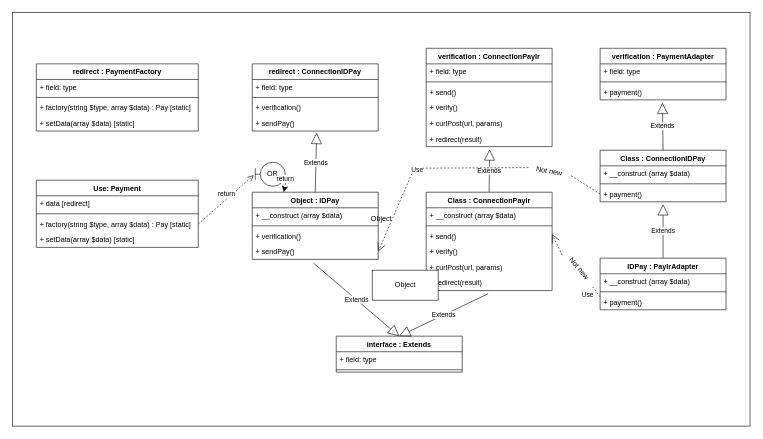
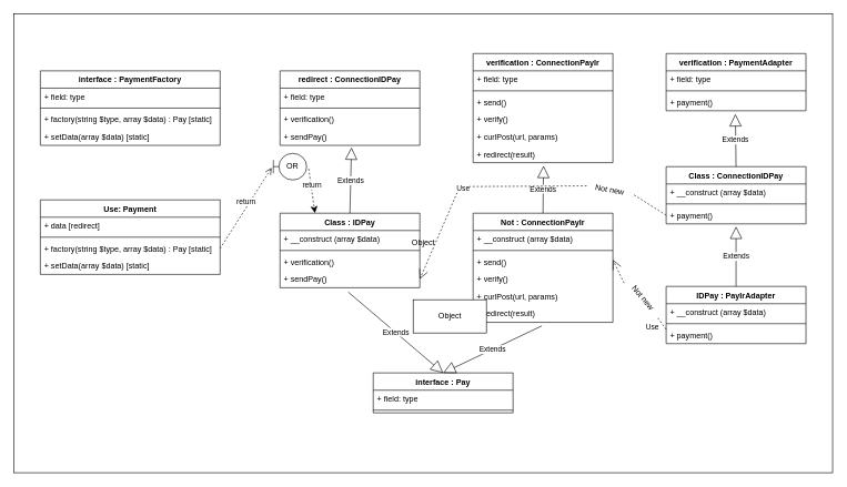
  <mxCell id="0" />
  <mxCell id="1" parent="0" />
  <mxCell id="2" value="Object" style="html=1;" vertex="1" parent="1"><mxGeometry x="20" y="20" width="1230" height="690" as="geometry" /></mxCell>
  <mxCell id="3" value="redirect : ConnectionIDPay" style="swimlane;fontStyle=1;align=center;verticalAlign=top;childLayout=stackLayout;horizontal=1;startSize=26;horizontalStack=0;resizeParent=1;resizeParentMax=0;resizeLast=0;collapsible=1;marginBottom=0;" vertex="1" parent="1"><mxGeometry x="420" y="106" width="210" height="112" as="geometry" /></mxCell>
  <mxCell id="4" value="+ field: type" style="text;strokeColor=none;fillColor=none;align=left;verticalAlign=top;spacingLeft=4;spacingRight=4;overflow=hidden;rotatable=0;points=[[0,0.5],[1,0.5]];portConstraint=eastwest;" vertex="1" parent="3"><mxGeometry y="26" width="210" height="26" as="geometry" /></mxCell>
  <mxCell id="5" value="" style="line;strokeWidth=1;fillColor=none;align=left;verticalAlign=middle;spacingTop=-1;spacingLeft=3;spacingRight=3;rotatable=0;labelPosition=right;points=[];portConstraint=eastwest;strokeColor=inherit;" vertex="1" parent="3"><mxGeometry y="52" width="210" height="8" as="geometry" /></mxCell>
  <mxCell id="6" value="+ verification()" style="text;strokeColor=none;fillColor=none;align=left;verticalAlign=top;spacingLeft=4;spacingRight=4;overflow=hidden;rotatable=0;points=[[0,0.5],[1,0.5]];portConstraint=eastwest;" vertex="1" parent="3"><mxGeometry y="60" width="210" height="26" as="geometry" /></mxCell>
  <mxCell id="7" value="+ sendPay()" style="text;strokeColor=none;fillColor=none;align=left;verticalAlign=top;spacingLeft=4;spacingRight=4;overflow=hidden;rotatable=0;points=[[0,0.5],[1,0.5]];portConstraint=eastwest;" vertex="1" parent="3"><mxGeometry y="86" width="210" height="26" as="geometry" /></mxCell>
  <mxCell id="8" value="verification : ConnectionPayIr" style="swimlane;fontStyle=1;align=center;verticalAlign=top;childLayout=stackLayout;horizontal=1;startSize=26;horizontalStack=0;resizeParent=1;resizeParentMax=0;resizeLast=0;collapsible=1;marginBottom=0;" vertex="1" parent="1"><mxGeometry x="710" y="80" width="210" height="164" as="geometry" /></mxCell>
  <mxCell id="9" value="+ field: type" style="text;strokeColor=none;fillColor=none;align=left;verticalAlign=top;spacingLeft=4;spacingRight=4;overflow=hidden;rotatable=0;points=[[0,0.5],[1,0.5]];portConstraint=eastwest;" vertex="1" parent="8"><mxGeometry y="26" width="210" height="26" as="geometry" /></mxCell>
  <mxCell id="10" value="" style="line;strokeWidth=1;fillColor=none;align=left;verticalAlign=middle;spacingTop=-1;spacingLeft=3;spacingRight=3;rotatable=0;labelPosition=right;points=[];portConstraint=eastwest;strokeColor=inherit;" vertex="1" parent="8"><mxGeometry y="52" width="210" height="8" as="geometry" /></mxCell>
  <mxCell id="11" value="+ send()" style="text;strokeColor=none;fillColor=none;align=left;verticalAlign=top;spacingLeft=4;spacingRight=4;overflow=hidden;rotatable=0;points=[[0,0.5],[1,0.5]];portConstraint=eastwest;" vertex="1" parent="8"><mxGeometry y="60" width="210" height="26" as="geometry" /></mxCell>
  <mxCell id="12" value="+ verify()" style="text;strokeColor=none;fillColor=none;align=left;verticalAlign=top;spacingLeft=4;spacingRight=4;overflow=hidden;rotatable=0;points=[[0,0.5],[1,0.5]];portConstraint=eastwest;" vertex="1" parent="8"><mxGeometry y="86" width="210" height="26" as="geometry" /></mxCell>
  <mxCell id="13" value="+ curlPost(url, params)" style="text;strokeColor=none;fillColor=none;align=left;verticalAlign=top;spacingLeft=4;spacingRight=4;overflow=hidden;rotatable=0;points=[[0,0.5],[1,0.5]];portConstraint=eastwest;" vertex="1" parent="8"><mxGeometry y="112" width="210" height="26" as="geometry" /></mxCell>
  <mxCell id="14" value="+ redirect(result)" style="text;strokeColor=none;fillColor=none;align=left;verticalAlign=top;spacingLeft=4;spacingRight=4;overflow=hidden;rotatable=0;points=[[0,0.5],[1,0.5]];portConstraint=eastwest;" vertex="1" parent="8"><mxGeometry y="138" width="210" height="26" as="geometry" /></mxCell>
- <mxCell id="15" value="Object : IDPay" style="swimlane;fontStyle=1;align=center;verticalAlign=top;childLayout=stackLayout;horizontal=1;startSize=26;horizontalStack=0;resizeParent=1;resizeParentMax=0;resizeLast=0;collapsible=1;marginBottom=0;" vertex="1" parent="1"><mxGeometry x="420" y="320" width="210" height="112" as="geometry" /></mxCell>
+ <mxCell id="15" value="Class : IDPay" style="swimlane;fontStyle=1;align=center;verticalAlign=top;childLayout=stackLayout;horizontal=1;startSize=26;horizontalStack=0;resizeParent=1;resizeParentMax=0;resizeLast=0;collapsible=1;marginBottom=0;" vertex="1" parent="1"><mxGeometry x="420" y="320" width="210" height="112" as="geometry" /></mxCell>
  <mxCell id="16" value="+ __construct (array $data)" style="text;strokeColor=none;fillColor=none;align=left;verticalAlign=top;spacingLeft=4;spacingRight=4;overflow=hidden;rotatable=0;points=[[0,0.5],[1,0.5]];portConstraint=eastwest;" vertex="1" parent="15"><mxGeometry y="26" width="210" height="26" as="geometry" /></mxCell>
  <mxCell id="17" value="" style="line;strokeWidth=1;fillColor=none;align=left;verticalAlign=middle;spacingTop=-1;spacingLeft=3;spacingRight=3;rotatable=0;labelPosition=right;points=[];portConstraint=eastwest;strokeColor=inherit;" vertex="1" parent="15"><mxGeometry y="52" width="210" height="8" as="geometry" /></mxCell>
  <mxCell id="18" value="+ verification()" style="text;strokeColor=none;fillColor=none;align=left;verticalAlign=top;spacingLeft=4;spacingRight=4;overflow=hidden;rotatable=0;points=[[0,0.5],[1,0.5]];portConstraint=eastwest;" vertex="1" parent="15"><mxGeometry y="60" width="210" height="26" as="geometry" /></mxCell>
  <mxCell id="19" value="+ sendPay()" style="text;strokeColor=none;fillColor=none;align=left;verticalAlign=top;spacingLeft=4;spacingRight=4;overflow=hidden;rotatable=0;points=[[0,0.5],[1,0.5]];portConstraint=eastwest;" vertex="1" parent="15"><mxGeometry y="86" width="210" height="26" as="geometry" /></mxCell>
- <mxCell id="20" value="Class : ConnectionPayIr" style="swimlane;fontStyle=1;align=center;verticalAlign=top;childLayout=stackLayout;horizontal=1;startSize=26;horizontalStack=0;resizeParent=1;resizeParentMax=0;resizeLast=0;collapsible=1;marginBottom=0;" vertex="1" parent="1"><mxGeometry x="710" y="320" width="210" height="164" as="geometry" /></mxCell>
+ <mxCell id="20" value="Not : ConnectionPayIr" style="swimlane;fontStyle=1;align=center;verticalAlign=top;childLayout=stackLayout;horizontal=1;startSize=26;horizontalStack=0;resizeParent=1;resizeParentMax=0;resizeLast=0;collapsible=1;marginBottom=0;" vertex="1" parent="1"><mxGeometry x="710" y="320" width="210" height="164" as="geometry" /></mxCell>
  <mxCell id="21" value="+ __construct (array $data)" style="text;strokeColor=none;fillColor=none;align=left;verticalAlign=top;spacingLeft=4;spacingRight=4;overflow=hidden;rotatable=0;points=[[0,0.5],[1,0.5]];portConstraint=eastwest;" vertex="1" parent="20"><mxGeometry y="26" width="210" height="26" as="geometry" /></mxCell>
  <mxCell id="22" value="" style="line;strokeWidth=1;fillColor=none;align=left;verticalAlign=middle;spacingTop=-1;spacingLeft=3;spacingRight=3;rotatable=0;labelPosition=right;points=[];portConstraint=eastwest;strokeColor=inherit;" vertex="1" parent="20"><mxGeometry y="52" width="210" height="8" as="geometry" /></mxCell>
  <mxCell id="23" value="+ send()" style="text;strokeColor=none;fillColor=none;align=left;verticalAlign=top;spacingLeft=4;spacingRight=4;overflow=hidden;rotatable=0;points=[[0,0.5],[1,0.5]];portConstraint=eastwest;" vertex="1" parent="20"><mxGeometry y="60" width="210" height="26" as="geometry" /></mxCell>
  <mxCell id="24" value="+ verify()" style="text;strokeColor=none;fillColor=none;align=left;verticalAlign=top;spacingLeft=4;spacingRight=4;overflow=hidden;rotatable=0;points=[[0,0.5],[1,0.5]];portConstraint=eastwest;" vertex="1" parent="20"><mxGeometry y="86" width="210" height="26" as="geometry" /></mxCell>
  <mxCell id="25" value="+ curlPost(url, params)" style="text;strokeColor=none;fillColor=none;align=left;verticalAlign=top;spacingLeft=4;spacingRight=4;overflow=hidden;rotatable=0;points=[[0,0.5],[1,0.5]];portConstraint=eastwest;" vertex="1" parent="20"><mxGeometry y="112" width="210" height="26" as="geometry" /></mxCell>
  <mxCell id="26" value="+ redirect(result)" style="text;strokeColor=none;fillColor=none;align=left;verticalAlign=top;spacingLeft=4;spacingRight=4;overflow=hidden;rotatable=0;points=[[0,0.5],[1,0.5]];portConstraint=eastwest;" vertex="1" parent="20"><mxGeometry y="138" width="210" height="26" as="geometry" /></mxCell>
  <mxCell id="27" value="Extends" style="endArrow=block;endSize=16;endFill=0;html=1;exitX=0.5;exitY=0;exitDx=0;exitDy=0;entryX=0.511;entryY=1.117;entryDx=0;entryDy=0;entryPerimeter=0;" edge="1" parent="1" source="15" target="7"><mxGeometry width="160" relative="1" as="geometry"><mxPoint x="630" y="290" as="sourcePoint" /><mxPoint x="790" y="290" as="targetPoint" /></mxGeometry></mxCell>
  <mxCell id="28" value="Extends" style="endArrow=block;endSize=16;endFill=0;html=1;exitX=0.5;exitY=0;exitDx=0;exitDy=0;entryX=0.504;entryY=1.175;entryDx=0;entryDy=0;entryPerimeter=0;" edge="1" parent="1" source="20" target="14"><mxGeometry width="160" relative="1" as="geometry"><mxPoint x="630" y="290" as="sourcePoint" /><mxPoint x="790" y="290" as="targetPoint" /></mxGeometry></mxCell>
- <mxCell id="29" value="interface : Extends" style="swimlane;fontStyle=1;align=center;verticalAlign=top;childLayout=stackLayout;horizontal=1;startSize=26;horizontalStack=0;resizeParent=1;resizeParentMax=0;resizeLast=0;collapsible=1;marginBottom=0;" vertex="1" parent="1"><mxGeometry x="560" y="560" width="210" height="60" as="geometry" /></mxCell>
+ <mxCell id="29" value="interface : Pay" style="swimlane;fontStyle=1;align=center;verticalAlign=top;childLayout=stackLayout;horizontal=1;startSize=26;horizontalStack=0;resizeParent=1;resizeParentMax=0;resizeLast=0;collapsible=1;marginBottom=0;" vertex="1" parent="1"><mxGeometry x="560" y="560" width="210" height="60" as="geometry" /></mxCell>
  <mxCell id="30" value="+ field: type" style="text;strokeColor=none;fillColor=none;align=left;verticalAlign=top;spacingLeft=4;spacingRight=4;overflow=hidden;rotatable=0;points=[[0,0.5],[1,0.5]];portConstraint=eastwest;" vertex="1" parent="29"><mxGeometry y="26" width="210" height="26" as="geometry" /></mxCell>
  <mxCell id="31" value="" style="line;strokeWidth=1;fillColor=none;align=left;verticalAlign=middle;spacingTop=-1;spacingLeft=3;spacingRight=3;rotatable=0;labelPosition=right;points=[];portConstraint=eastwest;strokeColor=inherit;" vertex="1" parent="29"><mxGeometry y="52" width="210" height="8" as="geometry" /></mxCell>
  <mxCell id="32" value="Extends" style="endArrow=block;endSize=16;endFill=0;html=1;exitX=0.487;exitY=1.244;exitDx=0;exitDy=0;exitPerimeter=0;entryX=0.5;entryY=0;entryDx=0;entryDy=0;" edge="1" parent="1" source="19" target="29"><mxGeometry width="160" relative="1" as="geometry"><mxPoint x="630" y="110" as="sourcePoint" /><mxPoint x="660" y="560" as="targetPoint" /></mxGeometry></mxCell>
  <mxCell id="33" value="Extends" style="endArrow=block;endSize=16;endFill=0;html=1;exitX=0.492;exitY=1.203;exitDx=0;exitDy=0;exitPerimeter=0;entryX=0.5;entryY=0;entryDx=0;entryDy=0;" edge="1" parent="1" source="26" target="29"><mxGeometry width="160" relative="1" as="geometry"><mxPoint x="630" y="110" as="sourcePoint" /><mxPoint x="665" y="550" as="targetPoint" /></mxGeometry></mxCell>
  <mxCell id="34" value="verification : PaymentAdapter" style="swimlane;fontStyle=1;align=center;verticalAlign=top;childLayout=stackLayout;horizontal=1;startSize=26;horizontalStack=0;resizeParent=1;resizeParentMax=0;resizeLast=0;collapsible=1;marginBottom=0;" vertex="1" parent="1"><mxGeometry x="1000" y="80" width="210" height="86" as="geometry" /></mxCell>
  <mxCell id="35" value="+ field: type" style="text;strokeColor=none;fillColor=none;align=left;verticalAlign=top;spacingLeft=4;spacingRight=4;overflow=hidden;rotatable=0;points=[[0,0.5],[1,0.5]];portConstraint=eastwest;" vertex="1" parent="34"><mxGeometry y="26" width="210" height="26" as="geometry" /></mxCell>
  <mxCell id="36" value="" style="line;strokeWidth=1;fillColor=none;align=left;verticalAlign=middle;spacingTop=-1;spacingLeft=3;spacingRight=3;rotatable=0;labelPosition=right;points=[];portConstraint=eastwest;strokeColor=inherit;" vertex="1" parent="34"><mxGeometry y="52" width="210" height="8" as="geometry" /></mxCell>
  <mxCell id="37" value="+ payment()" style="text;strokeColor=none;fillColor=none;align=left;verticalAlign=top;spacingLeft=4;spacingRight=4;overflow=hidden;rotatable=0;points=[[0,0.5],[1,0.5]];portConstraint=eastwest;" vertex="1" parent="34"><mxGeometry y="60" width="210" height="26" as="geometry" /></mxCell>
  <mxCell id="38" value="Class : ConnectionIDPay" style="swimlane;fontStyle=1;align=center;verticalAlign=top;childLayout=stackLayout;horizontal=1;startSize=26;horizontalStack=0;resizeParent=1;resizeParentMax=0;resizeLast=0;collapsible=1;marginBottom=0;" vertex="1" parent="1"><mxGeometry x="1000" y="250" width="210" height="86" as="geometry" /></mxCell>
  <mxCell id="39" value="+ __construct (array $data)" style="text;strokeColor=none;fillColor=none;align=left;verticalAlign=top;spacingLeft=4;spacingRight=4;overflow=hidden;rotatable=0;points=[[0,0.5],[1,0.5]];portConstraint=eastwest;" vertex="1" parent="38"><mxGeometry y="26" width="210" height="26" as="geometry" /></mxCell>
  <mxCell id="40" value="" style="line;strokeWidth=1;fillColor=none;align=left;verticalAlign=middle;spacingTop=-1;spacingLeft=3;spacingRight=3;rotatable=0;labelPosition=right;points=[];portConstraint=eastwest;strokeColor=inherit;" vertex="1" parent="38"><mxGeometry y="52" width="210" height="8" as="geometry" /></mxCell>
  <mxCell id="41" value="+ payment()" style="text;strokeColor=none;fillColor=none;align=left;verticalAlign=top;spacingLeft=4;spacingRight=4;overflow=hidden;rotatable=0;points=[[0,0.5],[1,0.5]];portConstraint=eastwest;" vertex="1" parent="38"><mxGeometry y="60" width="210" height="26" as="geometry" /></mxCell>
  <mxCell id="42" value="IDPay : PayIrAdapter" style="swimlane;fontStyle=1;align=center;verticalAlign=top;childLayout=stackLayout;horizontal=1;startSize=26;horizontalStack=0;resizeParent=1;resizeParentMax=0;resizeLast=0;collapsible=1;marginBottom=0;" vertex="1" parent="1"><mxGeometry x="1000" y="430" width="210" height="86" as="geometry" /></mxCell>
  <mxCell id="43" value="+ __construct (array $data)" style="text;strokeColor=none;fillColor=none;align=left;verticalAlign=top;spacingLeft=4;spacingRight=4;overflow=hidden;rotatable=0;points=[[0,0.5],[1,0.5]];portConstraint=eastwest;" vertex="1" parent="42"><mxGeometry y="26" width="210" height="26" as="geometry" /></mxCell>
  <mxCell id="44" value="" style="line;strokeWidth=1;fillColor=none;align=left;verticalAlign=middle;spacingTop=-1;spacingLeft=3;spacingRight=3;rotatable=0;labelPosition=right;points=[];portConstraint=eastwest;strokeColor=inherit;" vertex="1" parent="42"><mxGeometry y="52" width="210" height="8" as="geometry" /></mxCell>
  <mxCell id="45" value="+ payment()" style="text;strokeColor=none;fillColor=none;align=left;verticalAlign=top;spacingLeft=4;spacingRight=4;overflow=hidden;rotatable=0;points=[[0,0.5],[1,0.5]];portConstraint=eastwest;" vertex="1" parent="42"><mxGeometry y="60" width="210" height="26" as="geometry" /></mxCell>
  <mxCell id="46" value="Extends" style="endArrow=block;endSize=16;endFill=0;html=1;exitX=0.5;exitY=0;exitDx=0;exitDy=0;entryX=0.495;entryY=1.188;entryDx=0;entryDy=0;entryPerimeter=0;" edge="1" parent="1" source="38" target="37"><mxGeometry width="160" relative="1" as="geometry"><mxPoint x="940" y="350" as="sourcePoint" /><mxPoint x="1100" y="350" as="targetPoint" /></mxGeometry></mxCell>
  <mxCell id="47" value="Extends" style="endArrow=block;endSize=16;endFill=0;html=1;exitX=0.5;exitY=0;exitDx=0;exitDy=0;" edge="1" parent="1" source="42"><mxGeometry width="160" relative="1" as="geometry"><mxPoint x="1115" y="260" as="sourcePoint" /><mxPoint x="1105" y="340" as="targetPoint" /></mxGeometry></mxCell>
  <mxCell id="48" value="Use" style="endArrow=open;endSize=12;dashed=1;html=1;exitX=0;exitY=0.75;exitDx=0;exitDy=0;startArrow=none;" edge="1" parent="1" source="51"><mxGeometry x="-1" y="93" width="160" relative="1" as="geometry"><mxPoint x="760" y="390" as="sourcePoint" /><mxPoint x="920" y="390" as="targetPoint" /><mxPoint x="126" y="27" as="offset" /></mxGeometry></mxCell>
  <mxCell id="49" value="Use" style="endArrow=open;endSize=12;dashed=1;html=1;exitX=0;exitY=0.5;exitDx=0;exitDy=0;entryX=1;entryY=0.5;entryDx=0;entryDy=0;startArrow=none;" edge="1" parent="1" source="53" target="19"><mxGeometry x="0.086" y="2" width="160" relative="1" as="geometry"><mxPoint x="810" y="380" as="sourcePoint" /><mxPoint x="970" y="380" as="targetPoint" /><Array as="points"><mxPoint x="690" y="280" /></Array><mxPoint as="offset" /></mxGeometry></mxCell>
  <mxCell id="50" value="" style="endArrow=none;endSize=12;dashed=1;html=1;exitX=0;exitY=0.75;exitDx=0;exitDy=0;" edge="1" parent="1" source="42" target="51"><mxGeometry width="160" relative="1" as="geometry"><mxPoint x="1000" y="494.5" as="sourcePoint" /><mxPoint x="920" y="390" as="targetPoint" /></mxGeometry></mxCell>
  <mxCell id="51" value="Not new" style="text;html=1;align=center;verticalAlign=middle;resizable=0;points=[];autosize=1;strokeColor=none;fillColor=none;rotation=50;" vertex="1" parent="1"><mxGeometry x="930" y="432" width="70" height="30" as="geometry" /></mxCell>
  <mxCell id="52" value="" style="endArrow=none;endSize=12;dashed=1;html=1;exitX=0;exitY=0.5;exitDx=0;exitDy=0;entryX=1;entryY=0.5;entryDx=0;entryDy=0;" edge="1" parent="1" source="41" target="53"><mxGeometry x="0.086" y="2" width="160" relative="1" as="geometry"><mxPoint x="1000" y="323" as="sourcePoint" /><mxPoint x="630" y="419" as="targetPoint" /><Array as="points" /><mxPoint as="offset" /></mxGeometry></mxCell>
  <mxCell id="53" value="Not new" style="text;html=1;align=center;verticalAlign=middle;resizable=0;points=[];autosize=1;strokeColor=none;fillColor=none;rotation=10;" vertex="1" parent="1"><mxGeometry x="880" y="270" width="70" height="30" as="geometry" /></mxCell>
- <mxCell id="54" value="redirect : PaymentFactory" style="swimlane;fontStyle=1;align=center;verticalAlign=top;childLayout=stackLayout;horizontal=1;startSize=26;horizontalStack=0;resizeParent=1;resizeParentMax=0;resizeLast=0;collapsible=1;marginBottom=0;" vertex="1" parent="1"><mxGeometry x="60" y="106" width="270" height="112" as="geometry" /></mxCell>
+ <mxCell id="54" value="interface : PaymentFactory" style="swimlane;fontStyle=1;align=center;verticalAlign=top;childLayout=stackLayout;horizontal=1;startSize=26;horizontalStack=0;resizeParent=1;resizeParentMax=0;resizeLast=0;collapsible=1;marginBottom=0;" vertex="1" parent="1"><mxGeometry x="60" y="106" width="270" height="112" as="geometry" /></mxCell>
  <mxCell id="55" value="+ field: type" style="text;strokeColor=none;fillColor=none;align=left;verticalAlign=top;spacingLeft=4;spacingRight=4;overflow=hidden;rotatable=0;points=[[0,0.5],[1,0.5]];portConstraint=eastwest;" vertex="1" parent="54"><mxGeometry y="26" width="270" height="26" as="geometry" /></mxCell>
  <mxCell id="56" value="" style="line;strokeWidth=1;fillColor=none;align=left;verticalAlign=middle;spacingTop=-1;spacingLeft=3;spacingRight=3;rotatable=0;labelPosition=right;points=[];portConstraint=eastwest;strokeColor=inherit;" vertex="1" parent="54"><mxGeometry y="52" width="270" height="8" as="geometry" /></mxCell>
  <mxCell id="57" value="+ factory(string $type, array $data) : Pay [static]" style="text;strokeColor=none;fillColor=none;align=left;verticalAlign=top;spacingLeft=4;spacingRight=4;overflow=hidden;rotatable=0;points=[[0,0.5],[1,0.5]];portConstraint=eastwest;" vertex="1" parent="54"><mxGeometry y="60" width="270" height="26" as="geometry" /></mxCell>
  <mxCell id="58" value="+ setData(array $data) [static]" style="text;strokeColor=none;fillColor=none;align=left;verticalAlign=top;spacingLeft=4;spacingRight=4;overflow=hidden;rotatable=0;points=[[0,0.5],[1,0.5]];portConstraint=eastwest;" vertex="1" parent="54"><mxGeometry y="86" width="270" height="26" as="geometry" /></mxCell>
  <mxCell id="59" value="Use: Payment" style="swimlane;fontStyle=1;align=center;verticalAlign=top;childLayout=stackLayout;horizontal=1;startSize=26;horizontalStack=0;resizeParent=1;resizeParentMax=0;resizeLast=0;collapsible=1;marginBottom=0;" vertex="1" parent="1"><mxGeometry x="60" y="300" width="270" height="112" as="geometry" /></mxCell>
  <mxCell id="60" value="+ data [redirect]" style="text;strokeColor=none;fillColor=none;align=left;verticalAlign=top;spacingLeft=4;spacingRight=4;overflow=hidden;rotatable=0;points=[[0,0.5],[1,0.5]];portConstraint=eastwest;" vertex="1" parent="59"><mxGeometry y="26" width="270" height="26" as="geometry" /></mxCell>
  <mxCell id="61" value="" style="line;strokeWidth=1;fillColor=none;align=left;verticalAlign=middle;spacingTop=-1;spacingLeft=3;spacingRight=3;rotatable=0;labelPosition=right;points=[];portConstraint=eastwest;strokeColor=inherit;" vertex="1" parent="59"><mxGeometry y="52" width="270" height="8" as="geometry" /></mxCell>
  <mxCell id="62" value="+ factory(string $type, array $data) : Pay [static]" style="text;strokeColor=none;fillColor=none;align=left;verticalAlign=top;spacingLeft=4;spacingRight=4;overflow=hidden;rotatable=0;points=[[0,0.5],[1,0.5]];portConstraint=eastwest;" vertex="1" parent="59"><mxGeometry y="60" width="270" height="26" as="geometry" /></mxCell>
  <mxCell id="63" value="+ setData(array $data) [static]" style="text;strokeColor=none;fillColor=none;align=left;verticalAlign=top;spacingLeft=4;spacingRight=4;overflow=hidden;rotatable=0;points=[[0,0.5],[1,0.5]];portConstraint=eastwest;" vertex="1" parent="59"><mxGeometry y="86" width="270" height="26" as="geometry" /></mxCell>
- <mxCell id="64" value="OR" style="shape=umlBoundary;whiteSpace=wrap;html=1;" vertex="1" parent="1"><mxGeometry x="425" y="270" width="50" height="40" as="geometry" /></mxCell>
+ <mxCell id="64" value="OR" style="shape=umlBoundary;whiteSpace=wrap;html=1;" vertex="1" parent="1"><mxGeometry x="410" y="230" width="50" height="40" as="geometry" /></mxCell>
  <mxCell id="65" value="return" style="html=1;verticalAlign=bottom;endArrow=open;dashed=1;endSize=8;exitX=1;exitY=0.5;exitDx=0;exitDy=0;entryX=-0.051;entryY=0.542;entryDx=0;entryDy=0;entryPerimeter=0;" edge="1" parent="1" source="62" target="64"><mxGeometry relative="1" as="geometry"><mxPoint x="500" y="400" as="sourcePoint" /><mxPoint x="420" y="400" as="targetPoint" /></mxGeometry></mxCell>
  <mxCell id="66" value="return" style="html=1;verticalAlign=bottom;endArrow=classic;dashed=1;endSize=8;exitX=1.063;exitY=0.58;exitDx=0;exitDy=0;exitPerimeter=0;entryX=0.25;entryY=0;entryDx=0;entryDy=0;" edge="1" parent="1" source="64" target="15"><mxGeometry relative="1" as="geometry"><mxPoint x="710" y="400" as="sourcePoint" /><mxPoint x="630" y="400" as="targetPoint" /></mxGeometry></mxCell>
  <mxCell id="67" value="Object" style="html=1;" vertex="1" parent="1"><mxGeometry x="620" y="450" width="110" height="50" as="geometry" /></mxCell>
